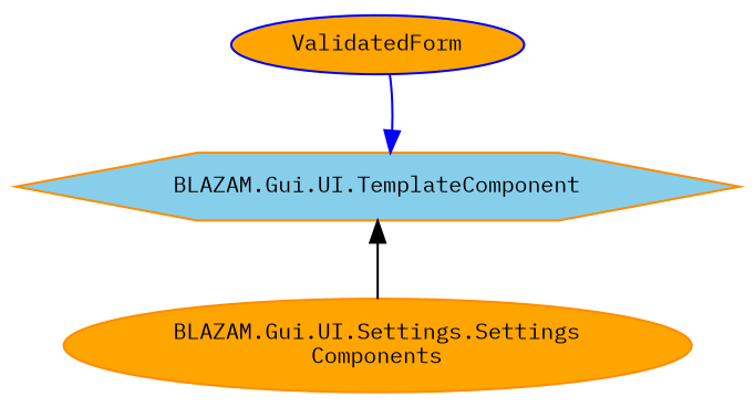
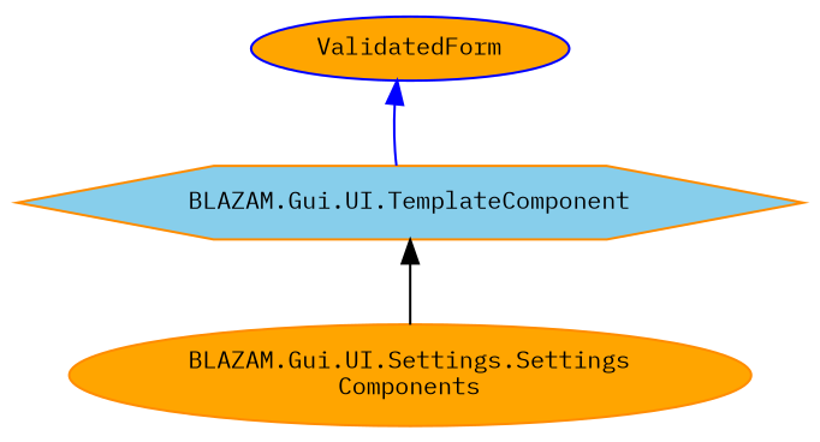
  digraph {
    fontname="IBM Plex Mono"
    rankdir=TB
    node [color=darkorange fillcolor=orange fontname="IBM Plex Mono" fontsize=10 shape=ellipse style=filled]
    edge [dir=back fontname="IBM Plex Mono" fontsize=10 labelfontname=Helvetica labelfontsize=10 style=solid]
    n1 [color=blue height=0.2 label=ValidatedForm width=0.4]
    n2 [fillcolor=skyblue height=0.2 label="BLAZAM.Gui.UI.TemplateComponent" shape=hexagon width=0.4]
    n3 [height=0.2 label="BLAZAM.Gui.UI.Settings.Settings\lComponents" width=0.4]
-   n2 -> n1 [color=blue]
+   n1 -> n2 [color=blue]
    n2 -> n3 [color=black]
  }
